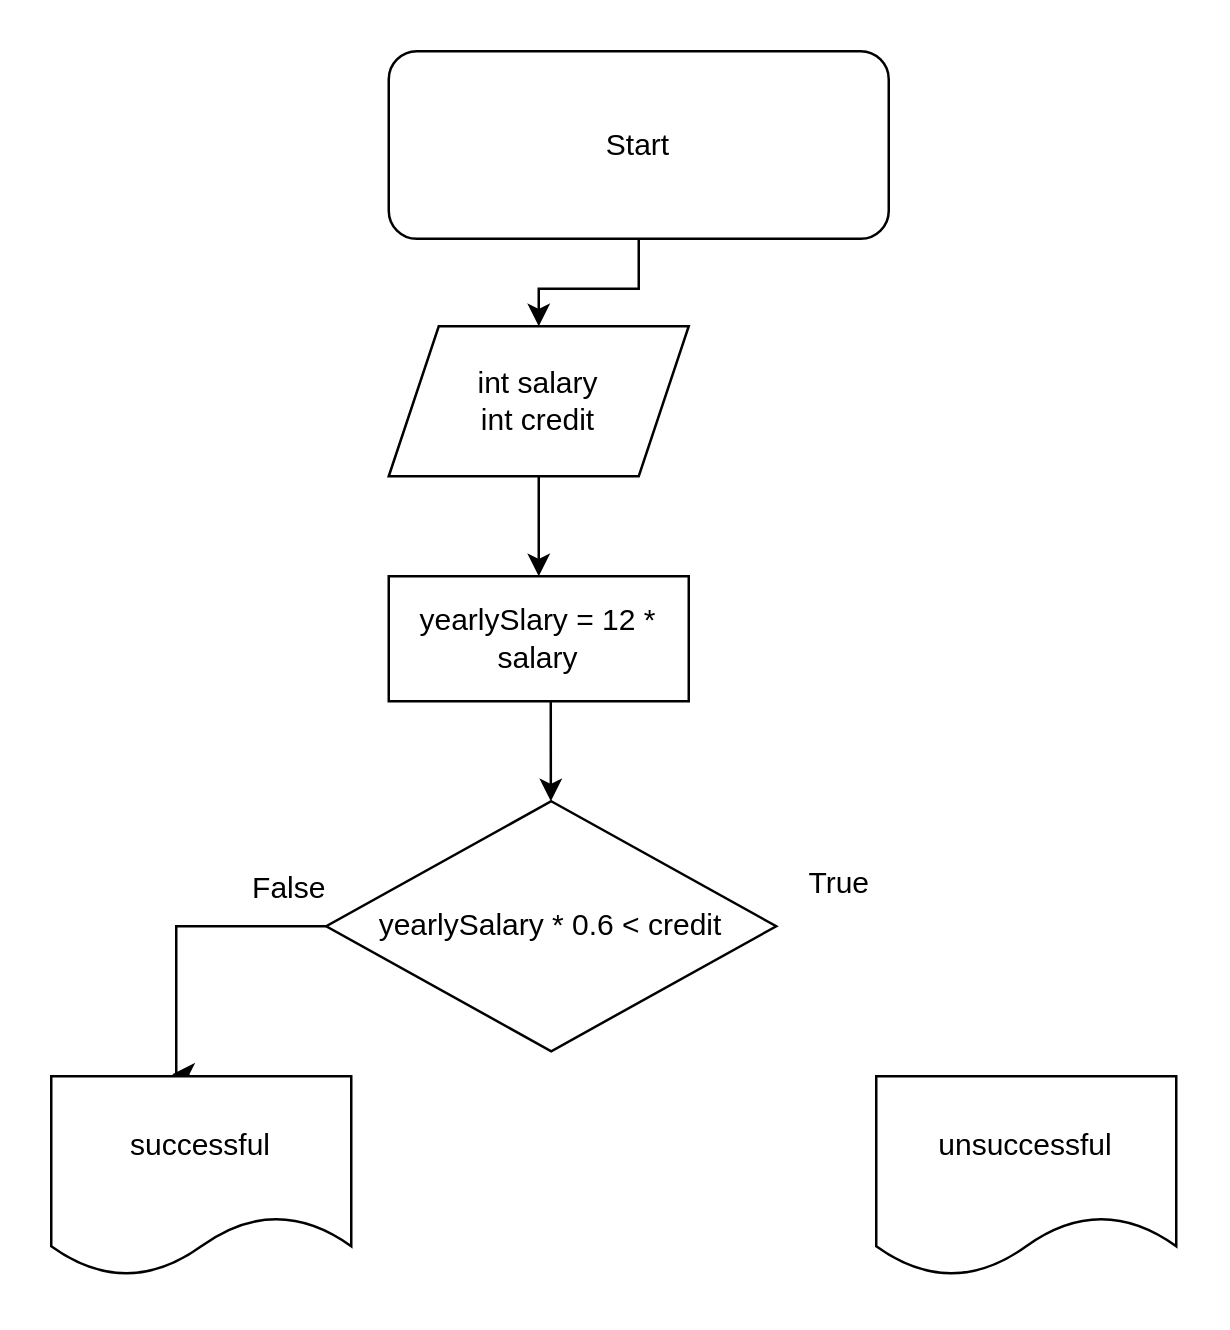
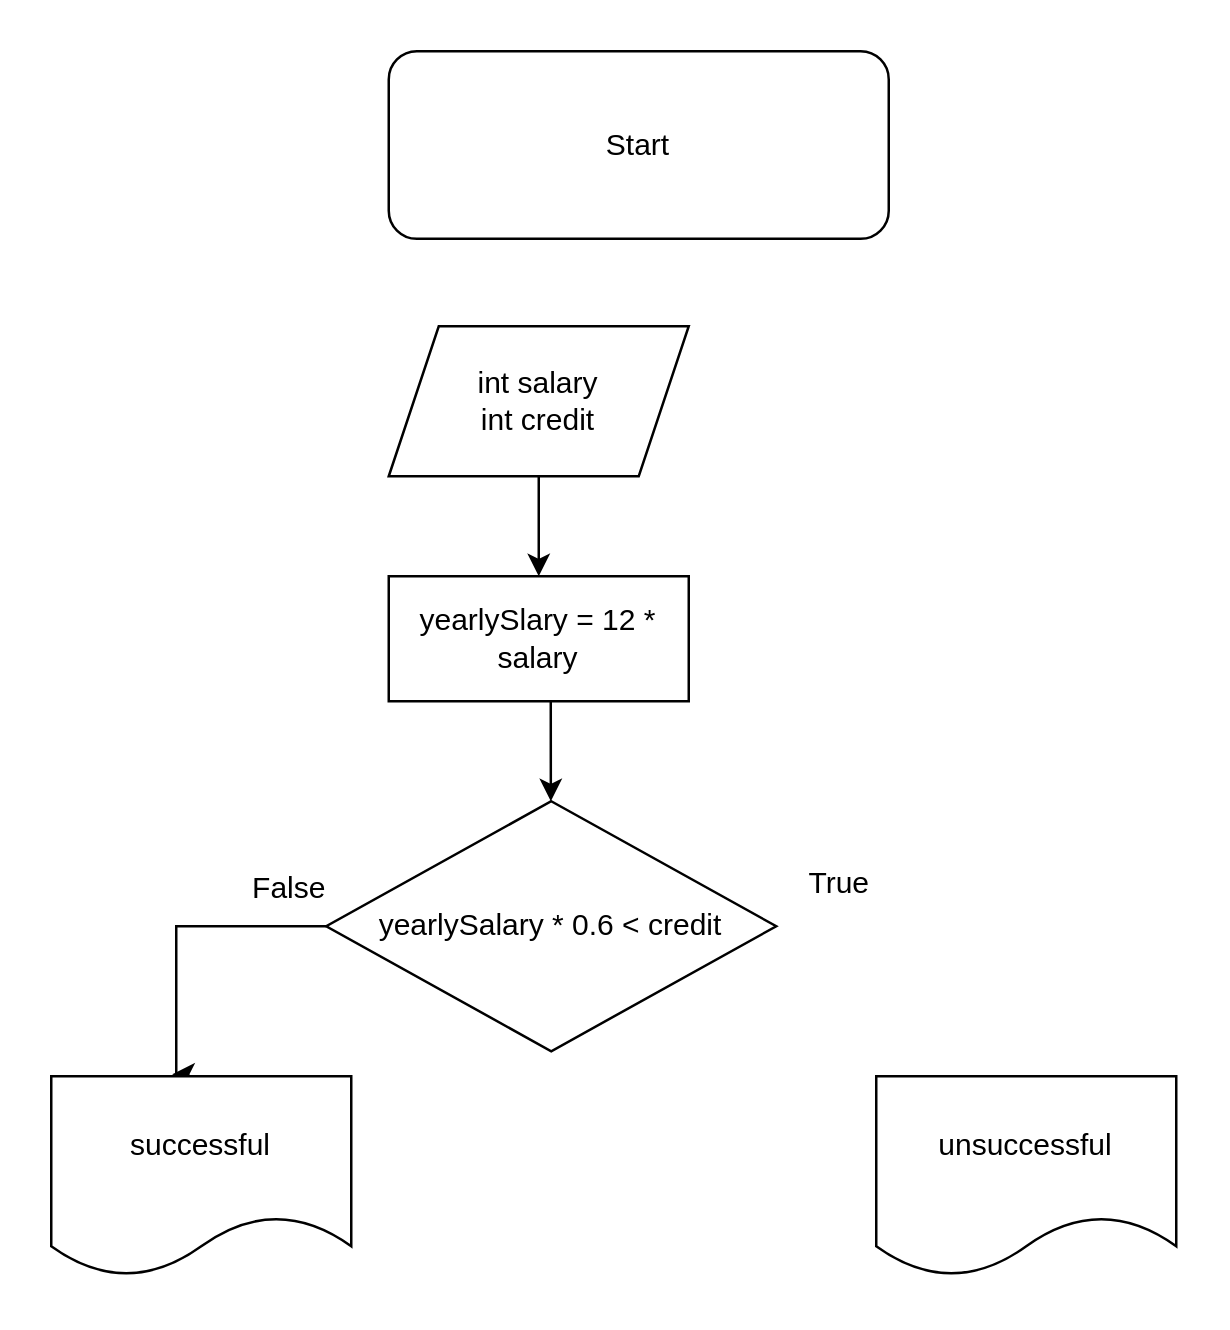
  <mxCell id="0" />
  <mxCell id="1" parent="0" />
- <mxCell id="2" style="edgeStyle=orthogonalEdgeStyle;rounded=0;orthogonalLoop=1;jettySize=auto;html=1;" edge="1" parent="1" source="3" target="5"><mxGeometry relative="1" as="geometry" /></mxCell>
  <mxCell id="3" value="Start" style="rounded=1;whiteSpace=wrap;html=1;" vertex="1" parent="1"><mxGeometry x="155" y="20" width="200" height="75" as="geometry" /></mxCell>
  <mxCell id="4" style="edgeStyle=orthogonalEdgeStyle;rounded=0;orthogonalLoop=1;jettySize=auto;html=1;" edge="1" parent="1" source="5" target="9"><mxGeometry relative="1" as="geometry" /></mxCell>
  <mxCell id="5" value="int salary&lt;div&gt;int credit&lt;/div&gt;" style="shape=parallelogram;perimeter=parallelogramPerimeter;whiteSpace=wrap;html=1;fixedSize=1;" vertex="1" parent="1"><mxGeometry x="155" y="130" width="120" height="60" as="geometry" /></mxCell>
  <mxCell id="6" style="edgeStyle=orthogonalEdgeStyle;rounded=0;orthogonalLoop=1;jettySize=auto;html=1;entryX=0.403;entryY=-0.01;entryDx=0;entryDy=0;entryPerimeter=0;" edge="1" parent="1" source="7" target="10"><mxGeometry relative="1" as="geometry"><mxPoint x="70" y="410" as="targetPoint" /><Array as="points"><mxPoint x="70" y="370" /><mxPoint x="70" y="429" /></Array></mxGeometry></mxCell>
  <mxCell id="7" value="yearlySalary * 0.6 &amp;lt; credit" style="rhombus;whiteSpace=wrap;html=1;" vertex="1" parent="1"><mxGeometry x="130" y="320" width="180" height="100" as="geometry" /></mxCell>
  <mxCell id="8" style="edgeStyle=orthogonalEdgeStyle;rounded=0;orthogonalLoop=1;jettySize=auto;html=1;" edge="1" parent="1"><mxGeometry relative="1" as="geometry"><mxPoint x="219.83" y="272" as="sourcePoint" /><mxPoint x="219.83" y="320.004" as="targetPoint" /><Array as="points"><mxPoint x="219.83" y="274" /></Array></mxGeometry></mxCell>
  <mxCell id="9" value="yearlySlary = 12 * salary" style="rounded=0;whiteSpace=wrap;html=1;" vertex="1" parent="1"><mxGeometry x="155" y="230" width="120" height="50" as="geometry" /></mxCell>
  <mxCell id="10" value="successful" style="shape=document;whiteSpace=wrap;html=1;boundedLbl=1;" vertex="1" parent="1"><mxGeometry x="20" y="430" width="120" height="80" as="geometry" /></mxCell>
  <mxCell id="11" value="False" style="text;html=1;align=center;verticalAlign=middle;resizable=0;points=[];autosize=1;strokeColor=none;fillColor=none;" vertex="1" parent="1"><mxGeometry x="90" y="340" width="50" height="30" as="geometry" /></mxCell>
  <mxCell id="12" value="True" style="text;html=1;align=center;verticalAlign=middle;resizable=0;points=[];autosize=1;strokeColor=none;fillColor=none;" vertex="1" parent="1"><mxGeometry x="310" y="338" width="50" height="30" as="geometry" /></mxCell>
  <mxCell id="13" value="unsuccessful" style="shape=document;whiteSpace=wrap;html=1;boundedLbl=1;" vertex="1" parent="1"><mxGeometry x="350" y="430" width="120" height="80" as="geometry" /></mxCell>
